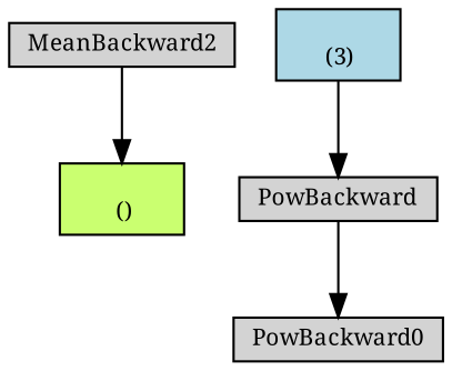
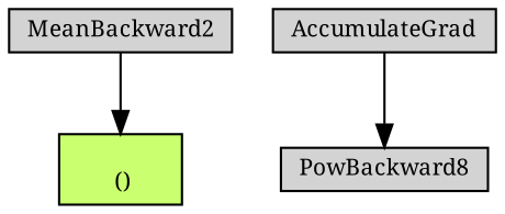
  digraph {
    fontname="Noto Serif"
    node [align=left fontname="Noto Serif" fontsize=10 ranksep=0.1 shape=box style=filled]
    edge [fontname="Noto Serif"]
    n1 [fillcolor=darkolivegreen1 height=0.2 label="\n ()"]
    n2 [height=0.2 label=MeanBackward2]
-   n3 [height=0.2 label=PowBackward0]
-   n4 [height=0.2 label=PowBackward]
-   n5 [fillcolor=lightblue height=0.2 label="\n (3)"]
+   n3 [height=0.2 label=PowBackward8]
+   n4 [height=0.2 label=AccumulateGrad]
    n2 -> n1
    n4 -> n3
-   n5 -> n4
  }
